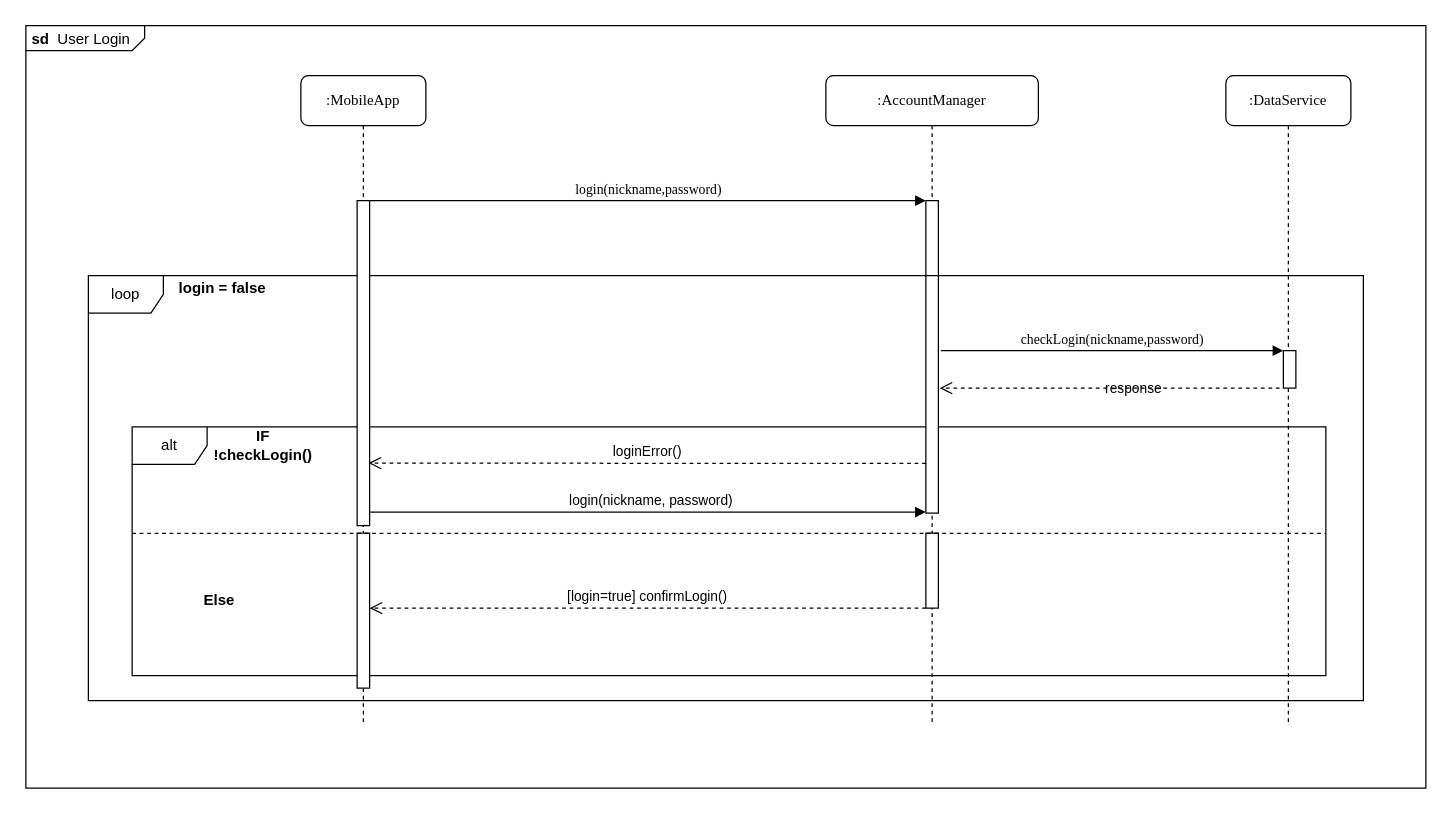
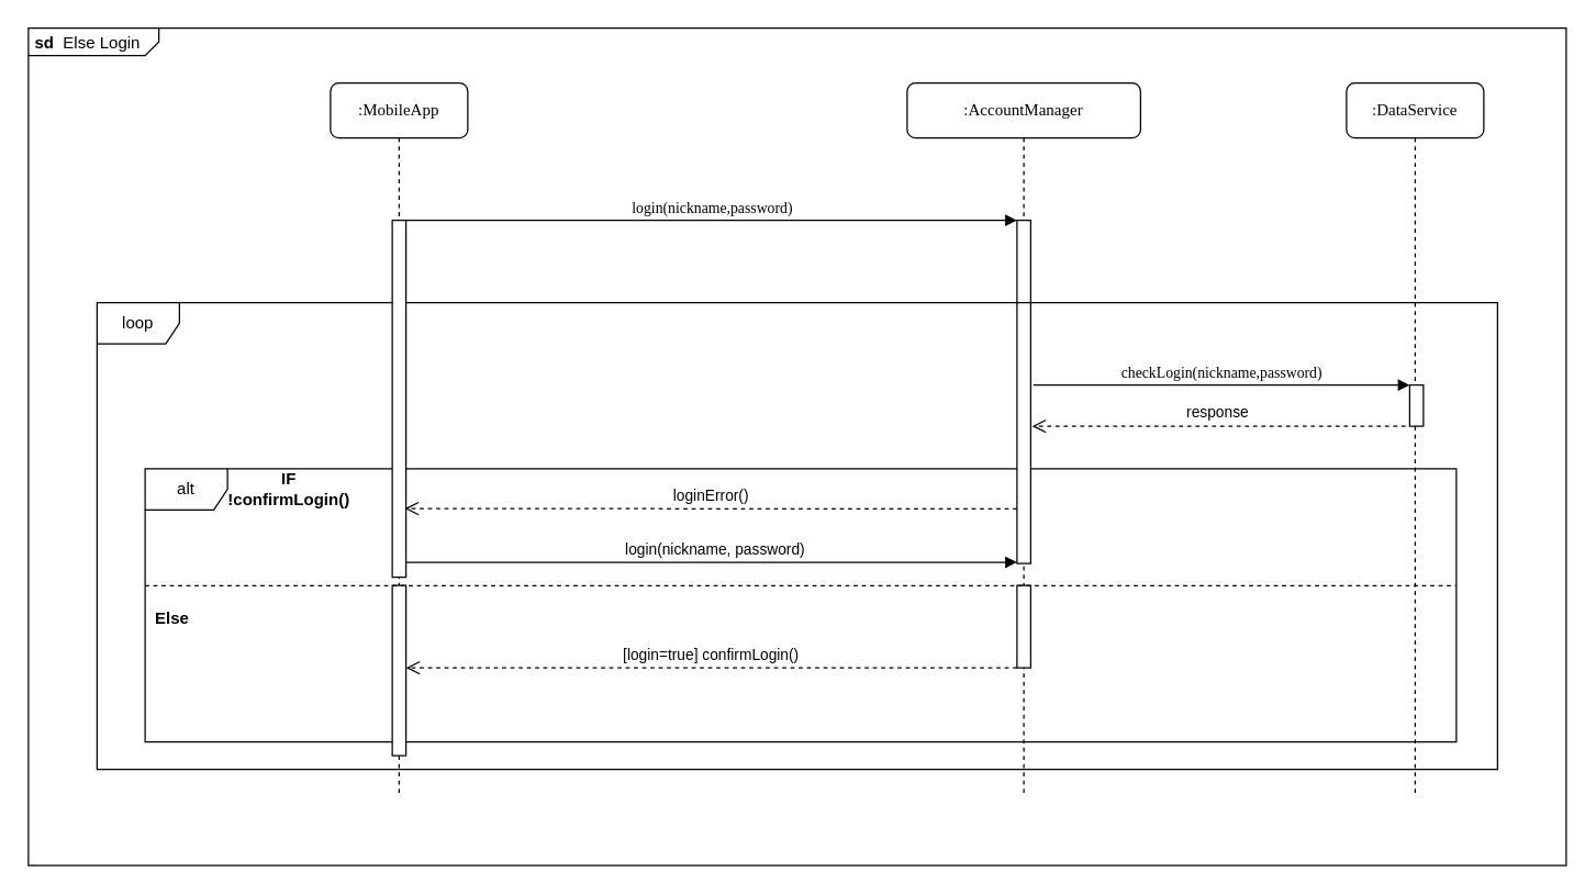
  <mxCell id="0" />
  <mxCell id="1" parent="0" />
- <mxCell id="2" value="&lt;p style=&quot;margin: 0px ; margin-top: 4px ; margin-left: 5px ; text-align: left&quot;&gt;&lt;b&gt;sd&lt;/b&gt;&amp;nbsp; User Login&lt;/p&gt;" style="html=1;shape=mxgraph.sysml.package;overflow=fill;labelX=95;align=left;spacingLeft=5;verticalAlign=top;spacingTop=-3;" parent="1" vertex="1"><mxGeometry x="20" y="20" width="1120" height="610" as="geometry" /></mxCell>
+ <mxCell id="2" value="&lt;p style=&quot;margin: 0px ; margin-top: 4px ; margin-left: 5px ; text-align: left&quot;&gt;&lt;b&gt;sd&lt;/b&gt;&amp;nbsp; Else Login&lt;/p&gt;" style="html=1;shape=mxgraph.sysml.package;overflow=fill;labelX=95;align=left;spacingLeft=5;verticalAlign=top;spacingTop=-3;" parent="1" vertex="1"><mxGeometry x="20" y="20" width="1120" height="610" as="geometry" /></mxCell>
  <mxCell id="3" value="loop" style="shape=umlFrame;whiteSpace=wrap;html=1;" parent="1" vertex="1"><mxGeometry x="70" y="220" width="1020" height="340" as="geometry" /></mxCell>
  <mxCell id="4" value="alt" style="shape=umlFrame;whiteSpace=wrap;html=1;" parent="1" vertex="1"><mxGeometry x="105" y="341" width="955" height="199" as="geometry" /></mxCell>
  <mxCell id="5" value=":AccountManager" style="shape=umlLifeline;perimeter=lifelinePerimeter;whiteSpace=wrap;html=1;container=1;collapsible=0;recursiveResize=0;outlineConnect=0;rounded=1;shadow=0;comic=0;labelBackgroundColor=none;strokeWidth=1;fontFamily=Verdana;fontSize=12;align=center;" parent="1" vertex="1"><mxGeometry x="660" y="60" width="170" height="520" as="geometry" /></mxCell>
  <mxCell id="6" value="" style="html=1;points=[];perimeter=orthogonalPerimeter;rounded=0;shadow=0;comic=0;labelBackgroundColor=none;strokeWidth=1;fontFamily=Verdana;fontSize=12;align=center;" parent="5" vertex="1"><mxGeometry x="80" y="100" width="10" height="60" as="geometry" /></mxCell>
  <mxCell id="7" value="" style="html=1;points=[];perimeter=orthogonalPerimeter;rounded=0;shadow=0;comic=0;labelBackgroundColor=none;strokeWidth=1;fontFamily=Verdana;fontSize=12;align=center;" parent="5" vertex="1"><mxGeometry x="80" y="366" width="10" height="60" as="geometry" /></mxCell>
  <mxCell id="8" value="" style="html=1;points=[];perimeter=orthogonalPerimeter;rounded=0;shadow=0;comic=0;labelBackgroundColor=none;strokeWidth=1;fontFamily=Verdana;fontSize=12;align=center;" parent="5" vertex="1"><mxGeometry x="80" y="160" width="10" height="190" as="geometry" /></mxCell>
  <mxCell id="9" value=":DataService" style="shape=umlLifeline;perimeter=lifelinePerimeter;whiteSpace=wrap;html=1;container=1;collapsible=0;recursiveResize=0;outlineConnect=0;rounded=1;shadow=0;comic=0;labelBackgroundColor=none;strokeWidth=1;fontFamily=Verdana;fontSize=12;align=center;" parent="1" vertex="1"><mxGeometry x="980" y="60" width="100" height="520" as="geometry" /></mxCell>
  <mxCell id="10" value="" style="html=1;points=[];perimeter=orthogonalPerimeter;rounded=0;shadow=0;comic=0;labelBackgroundColor=none;strokeWidth=1;fontFamily=Verdana;fontSize=12;align=center;" parent="9" vertex="1"><mxGeometry x="46" y="220" width="10" height="30" as="geometry" /></mxCell>
  <mxCell id="11" value=":MobileApp" style="shape=umlLifeline;perimeter=lifelinePerimeter;whiteSpace=wrap;html=1;container=1;collapsible=0;recursiveResize=0;outlineConnect=0;rounded=1;shadow=0;comic=0;labelBackgroundColor=none;strokeWidth=1;fontFamily=Verdana;fontSize=12;align=center;" parent="1" vertex="1"><mxGeometry x="240" y="60" width="100" height="520" as="geometry" /></mxCell>
  <mxCell id="12" value="" style="html=1;points=[];perimeter=orthogonalPerimeter;rounded=0;shadow=0;comic=0;labelBackgroundColor=none;strokeWidth=1;fontFamily=Verdana;fontSize=12;align=center;" parent="11" vertex="1"><mxGeometry x="45" y="100" width="10" height="260" as="geometry" /></mxCell>
  <mxCell id="13" value="" style="html=1;points=[];perimeter=orthogonalPerimeter;rounded=0;shadow=0;comic=0;labelBackgroundColor=none;strokeWidth=1;fontFamily=Verdana;fontSize=12;align=center;" parent="11" vertex="1"><mxGeometry x="45" y="366" width="10" height="124" as="geometry" /></mxCell>
  <mxCell id="14" value="&lt;font style=&quot;font-size: 11px&quot;&gt;login(nickname,password)&lt;/font&gt;" style="html=1;verticalAlign=bottom;endArrow=block;entryX=0;entryY=0;labelBackgroundColor=none;fontFamily=Verdana;fontSize=12;edgeStyle=elbowEdgeStyle;elbow=vertical;" parent="1" source="12" target="6" edge="1"><mxGeometry relative="1" as="geometry"><mxPoint x="360" y="170" as="sourcePoint" /></mxGeometry></mxCell>
  <mxCell id="15" value="checkLogin(nickname,password)" style="html=1;verticalAlign=bottom;endArrow=block;entryX=0;entryY=0;labelBackgroundColor=none;fontFamily=Verdana;fontSize=11;edgeStyle=elbowEdgeStyle;elbow=vertical;" parent="1" edge="1"><mxGeometry relative="1" as="geometry"><mxPoint x="752" y="280" as="sourcePoint" /><mxPoint x="1026" y="280" as="targetPoint" /><Array as="points"><mxPoint x="991" y="280" /></Array><mxPoint as="offset" /></mxGeometry></mxCell>
- <mxCell id="16" value="IF &lt;br&gt;!checkLogin()" style="text;html=1;strokeColor=none;align=center;verticalAlign=middle;whiteSpace=wrap;rounded=0;fontStyle=1" parent="1" vertex="1"><mxGeometry y="343" width="140" height="25" as="geometry" x="140" /></mxCell>
+ <mxCell id="16" value="IF &lt;br&gt;!confirmLogin()" style="text;html=1;strokeColor=none;align=center;verticalAlign=middle;whiteSpace=wrap;rounded=0;fontStyle=1" parent="1" vertex="1"><mxGeometry y="343" width="140" height="25" as="geometry" x="140" /></mxCell>
  <mxCell id="17" value="" style="html=1;verticalAlign=bottom;endArrow=open;dashed=1;endSize=8;" parent="1" edge="1"><mxGeometry relative="1" as="geometry"><mxPoint x="1023" y="310" as="sourcePoint" /><mxPoint x="751" y="310" as="targetPoint" /><Array as="points"><mxPoint x="951" y="310" /></Array></mxGeometry></mxCell>
- <mxCell id="18" value="response" style="text;html=1;align=center;verticalAlign=middle;resizable=0;points=[];autosize=1;fontSize=11;" parent="1" vertex="1"><mxGeometry x="876" y="300" width="60" height="20" as="geometry" /></mxCell>
+ <mxCell id="18" value="response" style="text;html=1;align=center;verticalAlign=middle;resizable=0;points=[];autosize=1;fontSize=11;" parent="1" vertex="1"><mxGeometry x="856" y="290" width="60" height="20" as="geometry" /></mxCell>
  <mxCell id="19" value="loginError()" style="html=1;verticalAlign=bottom;endArrow=open;dashed=1;endSize=8;labelBackgroundColor=none;exitX=-0.044;exitY=0.998;exitDx=0;exitDy=0;exitPerimeter=0;entryX=0.866;entryY=0.998;entryDx=0;entryDy=0;entryPerimeter=0;" parent="1" edge="1"><mxGeometry relative="1" as="geometry"><mxPoint x="740" y="370.24" as="sourcePoint" /><mxPoint x="294.1" y="370" as="targetPoint" /></mxGeometry></mxCell>
- <mxCell id="20" value="Else" style="text;html=1;strokeColor=none;align=center;verticalAlign=middle;whiteSpace=wrap;rounded=0;fontStyle=1" parent="1" vertex="1"><mxGeometry x="160" y="470" width="30" height="20" as="geometry" /></mxCell>
- <mxCell id="21" value="login = false" style="text;html=1;strokeColor=none;align=center;verticalAlign=middle;whiteSpace=wrap;rounded=0;fontStyle=1" parent="1" vertex="1"><mxGeometry x="135" y="220" width="85" height="20" as="geometry" /></mxCell>
+ <mxCell id="20" value="Else" style="text;html=1;strokeColor=none;align=center;verticalAlign=middle;whiteSpace=wrap;rounded=0;fontStyle=1" parent="1" vertex="1"><mxGeometry x="110" y="440" width="30" height="20" as="geometry" /></mxCell>
  <mxCell id="22" value="" style="html=1;points=[];perimeter=orthogonalPerimeter;rounded=0;shadow=0;comic=0;labelBackgroundColor=none;strokeWidth=1;fontFamily=Verdana;fontSize=12;align=center;" parent="1" vertex="1"><mxGeometry x="740" y="220" width="10" as="geometry" /></mxCell>
  <mxCell id="23" value="[login=true] confirmLogin()" style="html=1;verticalAlign=bottom;endArrow=open;dashed=1;endSize=8;labelBackgroundColor=none;" parent="1" source="7" target="13" edge="1"><mxGeometry relative="1" as="geometry"><mxPoint x="550" y="510" as="sourcePoint" /><mxPoint x="295" y="520" as="targetPoint" /><Array as="points"><mxPoint x="520" y="486" /></Array></mxGeometry></mxCell>
  <mxCell id="24" value="" style="endArrow=none;dashed=1;html=1;labelBackgroundColor=none;fontSize=11;exitX=0;exitY=0.379;exitDx=0;exitDy=0;exitPerimeter=0;entryX=1;entryY=0.379;entryDx=0;entryDy=0;entryPerimeter=0;" parent="1" edge="1"><mxGeometry width="50" height="50" relative="1" as="geometry"><mxPoint x="105" y="426.27" as="sourcePoint" /><mxPoint x="1060" y="426.27" as="targetPoint" /></mxGeometry></mxCell>
  <mxCell id="25" value="login(nickname, password)" style="html=1;verticalAlign=bottom;endArrow=block;exitX=1.009;exitY=0.939;exitDx=0;exitDy=0;exitPerimeter=0;" parent="1" edge="1"><mxGeometry x="0.011" width="80" relative="1" as="geometry"><mxPoint x="295.09" y="409.14" as="sourcePoint" /><mxPoint x="740" y="409.14" as="targetPoint" /><mxPoint as="offset" /></mxGeometry></mxCell>
